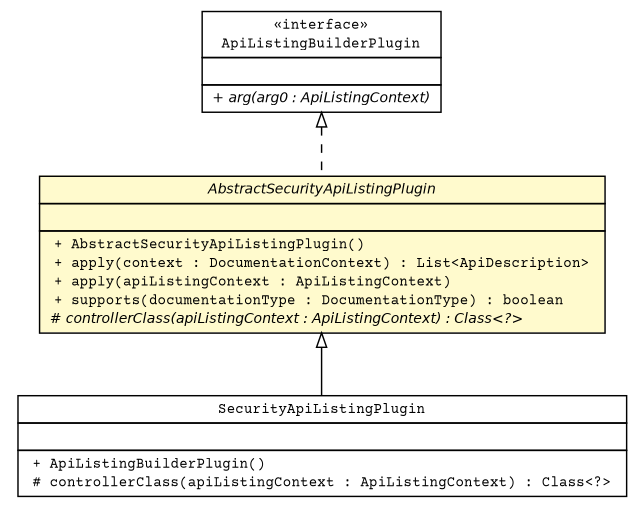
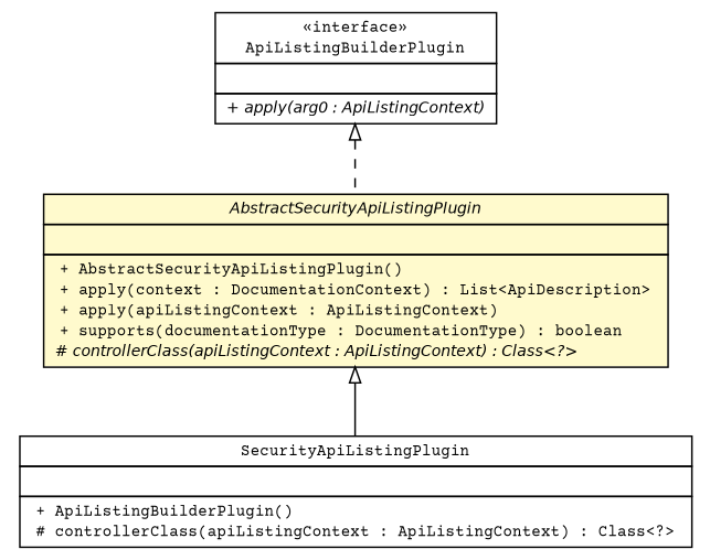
  digraph {
    fontname="Courier Prime"
    nodesep=0.25
    ranksep=0.5
    node [fontcolor=black fontname="Courier Prime" fontsize=10.0 shape=plaintext]
    edge [arrowtail=empty dir=back fontname="Courier Prime" fontsize=10 headport=p labelfontname=Helvetica labelfontsize=10 tailport=p]
    n1 [label=<<table title="cn.home1.oss.lib.security.swagger.SecurityApiListingPlugin" border="0" cellborder="1" cellspacing="0" cellpadding="2" port="p" href="./SecurityApiListingPlugin.html"> 		<tr><td><table border="0" cellspacing="0" cellpadding="1"> <tr><td align="center" balign="center"> SecurityApiListingPlugin </td></tr> 		</table></td></tr> 		<tr><td><table border="0" cellspacing="0" cellpadding="1"> <tr><td align="left" balign="left">  </td></tr> 		</table></td></tr> 		<tr><td><table border="0" cellspacing="0" cellpadding="1"> <tr><td align="left" balign="left"> + ApiListingBuilderPlugin() </td></tr> <tr><td align="left" balign="left"> # controllerClass(apiListingContext : ApiListingContext) : Class&lt;?&gt; </td></tr> 		</table></td></tr> 		</table>>]
    n2 [label=<<table title="cn.home1.oss.lib.security.swagger.AbstractSecurityApiListingPlugin" border="0" cellborder="1" cellspacing="0" cellpadding="2" port="p" bgcolor="lemonChiffon" href="./AbstractSecurityApiListingPlugin.html"> 		<tr><td><table border="0" cellspacing="0" cellpadding="1"> <tr><td align="center" balign="center"><font face="Helvetica-Oblique"> AbstractSecurityApiListingPlugin </font></td></tr> 		</table></td></tr> 		<tr><td><table border="0" cellspacing="0" cellpadding="1"> <tr><td align="left" balign="left">  </td></tr> 		</table></td></tr> 		<tr><td><table border="0" cellspacing="0" cellpadding="1"> <tr><td align="left" balign="left"> + AbstractSecurityApiListingPlugin() </td></tr> <tr><td align="left" balign="left"> + apply(context : DocumentationContext) : List&lt;ApiDescription&gt; </td></tr> <tr><td align="left" balign="left"> + apply(apiListingContext : ApiListingContext) </td></tr> <tr><td align="left" balign="left"> + supports(documentationType : DocumentationType) : boolean </td></tr> <tr><td align="left" balign="left"><font face="Helvetica-Oblique" point-size="10.0"> # controllerClass(apiListingContext : ApiListingContext) : Class&lt;?&gt; </font></td></tr> 		</table></td></tr> 		</table>>]
-   n3 [label=<<table title="springfox.documentation.spi.service.ApiListingBuilderPlugin" border="0" cellborder="1" cellspacing="0" cellpadding="2" port="p" href="http://java.sun.com/j2se/1.4.2/docs/api/springfox/documentation/spi/service/ApiListingBuilderPlugin.html"> 		<tr><td><table border="0" cellspacing="0" cellpadding="1"> <tr><td align="center" balign="center"> &#171;interface&#187; </td></tr> <tr><td align="center" balign="center"> ApiListingBuilderPlugin </td></tr> 		</table></td></tr> 		<tr><td><table border="0" cellspacing="0" cellpadding="1"> <tr><td align="left" balign="left">  </td></tr> 		</table></td></tr> 		<tr><td><table border="0" cellspacing="0" cellpadding="1"> <tr><td align="left" balign="left"><font face="Helvetica-Oblique" point-size="10.0"> + arg(arg0 : ApiListingContext) </font></td></tr> 		</table></td></tr> 		</table>>]
+   n3 [label=<<table title="springfox.documentation.spi.service.ApiListingBuilderPlugin" border="0" cellborder="1" cellspacing="0" cellpadding="2" port="p" href="http://java.sun.com/j2se/1.4.2/docs/api/springfox/documentation/spi/service/ApiListingBuilderPlugin.html"> 		<tr><td><table border="0" cellspacing="0" cellpadding="1"> <tr><td align="center" balign="center"> &#171;interface&#187; </td></tr> <tr><td align="center" balign="center"> ApiListingBuilderPlugin </td></tr> 		</table></td></tr> 		<tr><td><table border="0" cellspacing="0" cellpadding="1"> <tr><td align="left" balign="left">  </td></tr> 		</table></td></tr> 		<tr><td><table border="0" cellspacing="0" cellpadding="1"> <tr><td align="left" balign="left"><font face="Helvetica-Oblique" point-size="10.0"> + apply(arg0 : ApiListingContext) </font></td></tr> 		</table></td></tr> 		</table>>]
    n2 -> n1
    n3 -> n2 [style=dashed]
  }
